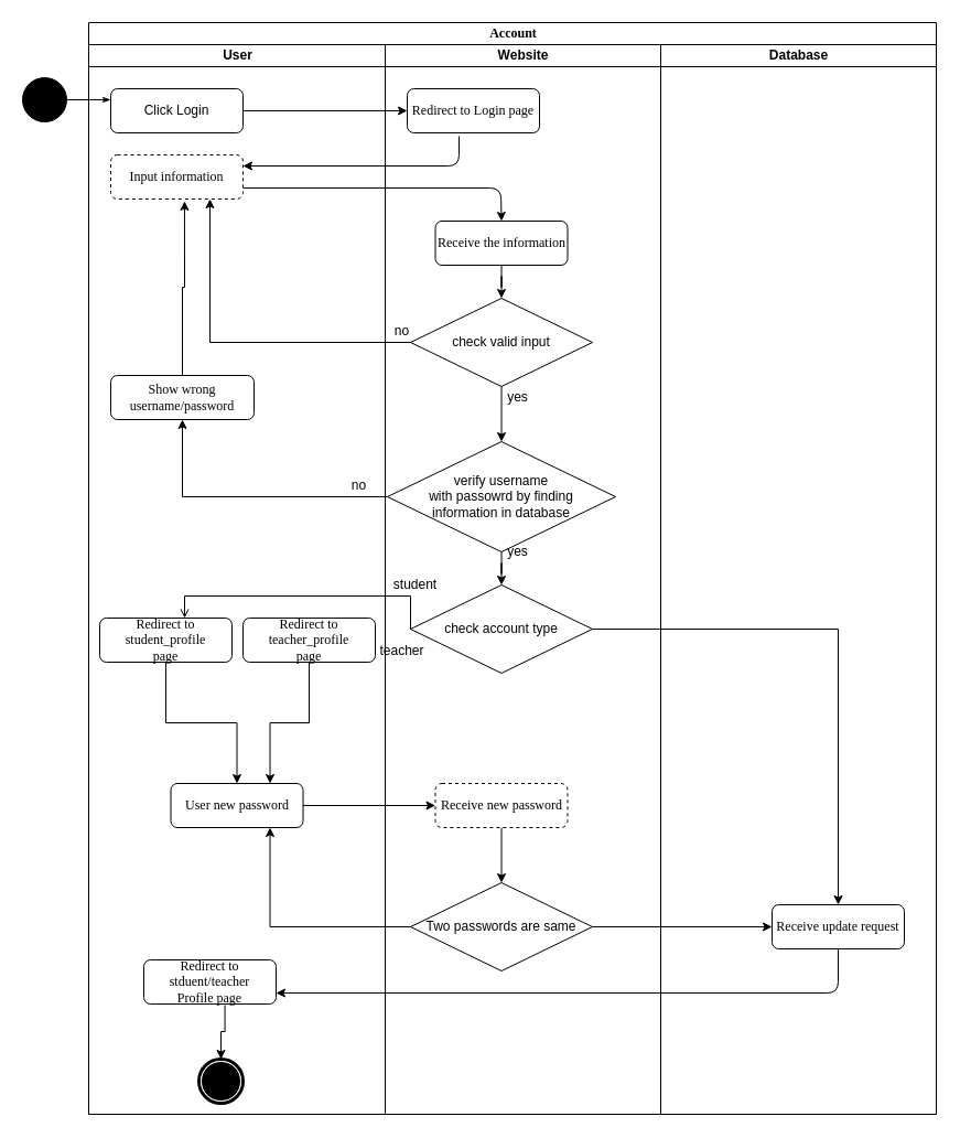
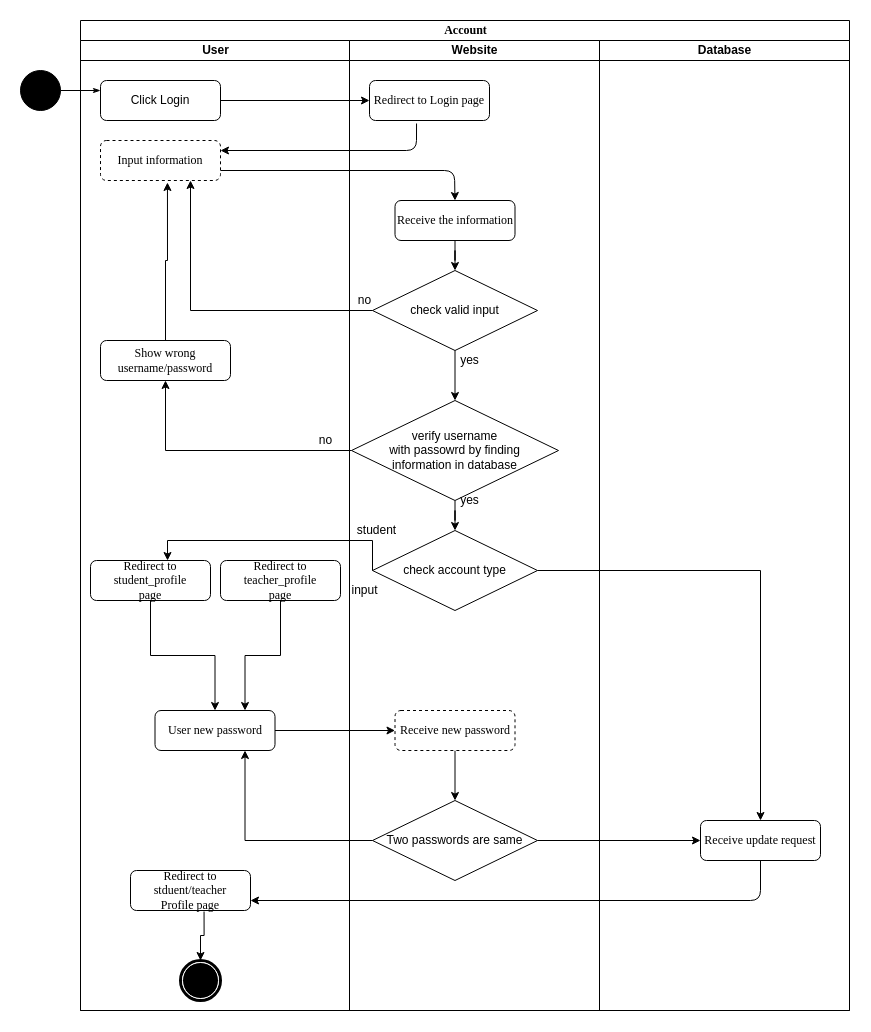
  <mxCell id="0" />
  <mxCell id="1" parent="0" />
  <mxCell id="2" value="Account" style="swimlane;html=1;childLayout=stackLayout;startSize=20;rounded=0;shadow=0;comic=0;labelBackgroundColor=none;strokeWidth=1;fontFamily=Verdana;fontSize=12;align=center;" parent="1" vertex="1"><mxGeometry x="80" y="20" width="769" height="990" as="geometry" /></mxCell>
  <mxCell id="3" value="User" style="swimlane;html=1;startSize=20;" parent="2" vertex="1"><mxGeometry y="20" width="269" height="970" as="geometry" /></mxCell>
  <mxCell id="4" value="&lt;span style=&quot;font-family: &amp;#34;verdana&amp;#34;&quot;&gt;Redirect to student_profile&lt;br&gt;page&lt;br&gt;&lt;/span&gt;" style="rounded=1;whiteSpace=wrap;html=1;" parent="3" vertex="1"><mxGeometry x="10" y="520" width="120" height="40" as="geometry" /></mxCell>
  <mxCell id="5" value="Click Login" style="rounded=1;whiteSpace=wrap;html=1;" parent="3" vertex="1"><mxGeometry x="20" y="40" width="120" height="40" as="geometry" /></mxCell>
  <mxCell id="6" value="&lt;span style=&quot;font-family: &amp;#34;verdana&amp;#34;&quot;&gt;Input information&lt;/span&gt;" style="rounded=1;whiteSpace=wrap;html=1;dashed=1;" parent="3" vertex="1"><mxGeometry x="20" y="100" width="120" height="40" as="geometry" /></mxCell>
  <mxCell id="7" style="edgeStyle=orthogonalEdgeStyle;rounded=0;orthogonalLoop=1;jettySize=auto;html=1;entryX=0.558;entryY=1.05;entryDx=0;entryDy=0;entryPerimeter=0;" edge="1" parent="3" source="8" target="6"><mxGeometry relative="1" as="geometry" /></mxCell>
  <mxCell id="8" value="&lt;span style=&quot;font-family: &amp;#34;verdana&amp;#34;&quot;&gt;Show wrong username/password&lt;/span&gt;" style="rounded=1;whiteSpace=wrap;html=1;" vertex="1" parent="3"><mxGeometry x="20" y="300" width="130" height="40" as="geometry" /></mxCell>
  <mxCell id="9" value="&lt;span style=&quot;font-family: &amp;#34;verdana&amp;#34;&quot;&gt;Redirect to stduent/teacher&lt;br&gt;Profile page&lt;br&gt;&lt;/span&gt;" style="rounded=1;whiteSpace=wrap;html=1;" parent="3" vertex="1"><mxGeometry x="50" y="830" width="120" height="40" as="geometry" /></mxCell>
  <mxCell id="10" value="" style="shape=mxgraph.bpmn.shape;html=1;verticalLabelPosition=bottom;labelBackgroundColor=#ffffff;verticalAlign=top;perimeter=ellipsePerimeter;outline=end;symbol=terminate;rounded=0;shadow=0;comic=0;strokeWidth=1;fontFamily=Verdana;fontSize=12;align=center;" parent="3" vertex="1"><mxGeometry x="100" y="920" width="40" height="40" as="geometry" /></mxCell>
  <mxCell id="11" style="edgeStyle=orthogonalEdgeStyle;rounded=0;orthogonalLoop=1;jettySize=auto;html=1;entryX=0.75;entryY=0;entryDx=0;entryDy=0;" edge="1" parent="3" source="13" target="12"><mxGeometry relative="1" as="geometry" /></mxCell>
  <mxCell id="12" value="&lt;span style=&quot;font-family: &amp;#34;verdana&amp;#34;&quot;&gt;User new password&lt;br&gt;&lt;/span&gt;" style="rounded=1;whiteSpace=wrap;html=1;" parent="3" vertex="1"><mxGeometry x="74.5" y="670" width="120" height="40" as="geometry" /></mxCell>
  <mxCell id="13" value="&lt;span style=&quot;font-family: &amp;#34;verdana&amp;#34;&quot;&gt;Redirect to teacher_profile&lt;br&gt;page&lt;br&gt;&lt;/span&gt;" style="rounded=1;whiteSpace=wrap;html=1;" vertex="1" parent="3"><mxGeometry x="140" y="520" width="120" height="40" as="geometry" /></mxCell>
  <mxCell id="14" value="no" style="text;html=1;align=center;verticalAlign=middle;resizable=0;points=[];autosize=1;" parent="3" vertex="1"><mxGeometry x="230" y="390" width="30" height="20" as="geometry" /></mxCell>
  <mxCell id="15" style="edgeStyle=orthogonalEdgeStyle;rounded=0;orthogonalLoop=1;jettySize=auto;html=1;entryX=0.5;entryY=0;entryDx=0;entryDy=0;exitX=0.613;exitY=1.025;exitDx=0;exitDy=0;exitPerimeter=0;" parent="3" source="9" target="10" edge="1"><mxGeometry relative="1" as="geometry"><mxPoint x="389" y="830" as="sourcePoint" /></mxGeometry></mxCell>
  <mxCell id="16" style="edgeStyle=orthogonalEdgeStyle;rounded=0;orthogonalLoop=1;jettySize=auto;html=1;entryX=0.5;entryY=0;entryDx=0;entryDy=0;" parent="3" source="4" target="12" edge="1"><mxGeometry relative="1" as="geometry" /></mxCell>
  <mxCell id="17" value="Website" style="swimlane;html=1;startSize=20;" parent="2" vertex="1"><mxGeometry x="269" y="20" width="250" height="970" as="geometry" /></mxCell>
- <mxCell id="18" value="teacher" style="text;html=1;align=center;verticalAlign=middle;resizable=0;points=[];autosize=1;" vertex="1" parent="17"><mxGeometry x="-15" y="540" width="60" height="20" as="geometry" /></mxCell>
+ <mxCell id="18" value="input" style="text;html=1;align=center;verticalAlign=middle;resizable=0;points=[];autosize=1;" vertex="1" parent="17"><mxGeometry x="-15" y="540" width="60" height="20" as="geometry" /></mxCell>
  <mxCell id="19" value="no" style="text;html=1;align=center;verticalAlign=middle;resizable=0;points=[];autosize=1;" parent="17" vertex="1"><mxGeometry y="250" width="30" height="20" as="geometry" /></mxCell>
  <mxCell id="20" value="student" style="text;html=1;align=center;verticalAlign=middle;resizable=0;points=[];autosize=1;" vertex="1" parent="17"><mxGeometry x="2" y="480" width="50" height="20" as="geometry" /></mxCell>
  <mxCell id="21" value="&lt;span style=&quot;font-family: &amp;#34;verdana&amp;#34;&quot;&gt;Redirect to Login page&lt;/span&gt;" style="rounded=1;whiteSpace=wrap;html=1;" parent="17" vertex="1"><mxGeometry x="20" y="40" width="120" height="40" as="geometry" /></mxCell>
  <mxCell id="22" value="check valid input" style="rhombus;whiteSpace=wrap;html=1;" parent="17" vertex="1"><mxGeometry x="23" y="230" width="165" height="80" as="geometry" /></mxCell>
  <mxCell id="23" style="edgeStyle=orthogonalEdgeStyle;rounded=0;orthogonalLoop=1;jettySize=auto;html=1;entryX=0.5;entryY=0;entryDx=0;entryDy=0;" parent="17" source="24" target="22" edge="1"><mxGeometry relative="1" as="geometry" /></mxCell>
  <mxCell id="24" value="&lt;span style=&quot;font-family: &amp;#34;verdana&amp;#34;&quot;&gt;Receive the information&lt;/span&gt;" style="rounded=1;whiteSpace=wrap;html=1;" parent="17" vertex="1"><mxGeometry x="45.5" y="160" width="120" height="40" as="geometry" /></mxCell>
  <mxCell id="25" style="edgeStyle=orthogonalEdgeStyle;rounded=0;orthogonalLoop=1;jettySize=auto;html=1;entryX=0.5;entryY=0;entryDx=0;entryDy=0;" parent="17" source="30" target="28" edge="1"><mxGeometry relative="1" as="geometry" /></mxCell>
  <mxCell id="26" style="edgeStyle=orthogonalEdgeStyle;rounded=0;orthogonalLoop=1;jettySize=auto;html=1;entryX=0.5;entryY=0;entryDx=0;entryDy=0;" edge="1" parent="17" source="27" target="31"><mxGeometry relative="1" as="geometry" /></mxCell>
  <mxCell id="27" value="verify username&lt;br&gt;with passowrd by finding&lt;br&gt;information in database" style="rhombus;whiteSpace=wrap;html=1;" parent="17" vertex="1"><mxGeometry x="2" y="360" width="207" height="100" as="geometry" /></mxCell>
  <mxCell id="28" value="Two passwords are same" style="rhombus;whiteSpace=wrap;html=1;" parent="17" vertex="1"><mxGeometry x="23" y="760" width="165" height="80" as="geometry" /></mxCell>
  <mxCell id="29" value="yes" style="text;html=1;align=center;verticalAlign=middle;resizable=0;points=[];autosize=1;" parent="17" vertex="1"><mxGeometry x="105" y="310" width="30" height="20" as="geometry" /></mxCell>
  <mxCell id="30" value="&lt;span style=&quot;font-family: &amp;#34;verdana&amp;#34;&quot;&gt;Receive new password&lt;br&gt;&lt;/span&gt;" style="rounded=1;whiteSpace=wrap;html=1;dashed=1;" parent="17" vertex="1"><mxGeometry x="45.5" y="670" width="120" height="40" as="geometry" /></mxCell>
  <mxCell id="31" value="check account type" style="rhombus;whiteSpace=wrap;html=1;" vertex="1" parent="17"><mxGeometry x="23" y="490" width="165" height="80" as="geometry" /></mxCell>
  <mxCell id="32" value="yes" style="text;html=1;align=center;verticalAlign=middle;resizable=0;points=[];autosize=1;" parent="17" vertex="1"><mxGeometry x="105" y="450" width="30" height="20" as="geometry" /></mxCell>
  <mxCell id="33" style="edgeStyle=orthogonalEdgeStyle;rounded=0;orthogonalLoop=1;jettySize=auto;html=1;entryX=0.5;entryY=0;entryDx=0;entryDy=0;exitX=0.5;exitY=1;exitDx=0;exitDy=0;" parent="17" source="22" target="27" edge="1"><mxGeometry relative="1" as="geometry"><mxPoint x="315" y="270" as="targetPoint" /></mxGeometry></mxCell>
  <mxCell id="34" value="Database" style="swimlane;html=1;startSize=20;" parent="2" vertex="1"><mxGeometry x="519" y="20" width="250" height="970" as="geometry" /></mxCell>
  <mxCell id="35" value="&lt;span style=&quot;font-family: &amp;#34;verdana&amp;#34;&quot;&gt;Receive update request&lt;br&gt;&lt;/span&gt;" style="rounded=1;whiteSpace=wrap;html=1;" parent="34" vertex="1"><mxGeometry x="101" y="780" width="120" height="40" as="geometry" /></mxCell>
  <mxCell id="36" style="edgeStyle=orthogonalEdgeStyle;rounded=0;orthogonalLoop=1;jettySize=auto;html=1;entryX=0;entryY=0.5;entryDx=0;entryDy=0;" parent="2" source="5" target="21" edge="1"><mxGeometry relative="1" as="geometry" /></mxCell>
  <mxCell id="37" value="" style="endArrow=classic;html=1;exitX=0.392;exitY=1.075;exitDx=0;exitDy=0;exitPerimeter=0;entryX=1;entryY=0.25;entryDx=0;entryDy=0;" parent="2" source="21" target="6" edge="1"><mxGeometry width="50" height="50" relative="1" as="geometry"><mxPoint x="330" y="270" as="sourcePoint" /><mxPoint x="380" y="220" as="targetPoint" /><Array as="points"><mxPoint x="336" y="130" /></Array></mxGeometry></mxCell>
  <mxCell id="38" value="" style="endArrow=classic;html=1;exitX=1;exitY=0.75;exitDx=0;exitDy=0;entryX=0.5;entryY=0;entryDx=0;entryDy=0;" parent="2" source="6" target="24" edge="1"><mxGeometry width="50" height="50" relative="1" as="geometry"><mxPoint x="330" y="270" as="sourcePoint" /><mxPoint x="380" y="220" as="targetPoint" /><Array as="points"><mxPoint x="374" y="150" /></Array></mxGeometry></mxCell>
  <mxCell id="39" style="edgeStyle=orthogonalEdgeStyle;rounded=0;orthogonalLoop=1;jettySize=auto;html=1;exitX=0;exitY=0.5;exitDx=0;exitDy=0;entryX=0.75;entryY=1;entryDx=0;entryDy=0;" parent="2" source="22" target="6" edge="1"><mxGeometry relative="1" as="geometry" /></mxCell>
  <mxCell id="40" style="edgeStyle=orthogonalEdgeStyle;rounded=0;orthogonalLoop=1;jettySize=auto;html=1;exitX=0;exitY=0.5;exitDx=0;exitDy=0;entryX=0.5;entryY=1;entryDx=0;entryDy=0;" parent="2" source="27" target="8" edge="1"><mxGeometry relative="1" as="geometry"><mxPoint x="292" y="470" as="sourcePoint" /><mxPoint x="80" y="360" as="targetPoint" /></mxGeometry></mxCell>
  <mxCell id="41" style="edgeStyle=orthogonalEdgeStyle;rounded=0;orthogonalLoop=1;jettySize=auto;html=1;entryX=0;entryY=0.5;entryDx=0;entryDy=0;" parent="2" source="12" target="30" edge="1"><mxGeometry relative="1" as="geometry" /></mxCell>
  <mxCell id="42" style="edgeStyle=orthogonalEdgeStyle;rounded=0;orthogonalLoop=1;jettySize=auto;html=1;entryX=0.75;entryY=1;entryDx=0;entryDy=0;" parent="2" source="28" target="12" edge="1"><mxGeometry relative="1" as="geometry" /></mxCell>
  <mxCell id="43" style="edgeStyle=orthogonalEdgeStyle;rounded=0;orthogonalLoop=1;jettySize=auto;html=1;entryX=0;entryY=0.5;entryDx=0;entryDy=0;" parent="2" source="28" target="35" edge="1"><mxGeometry relative="1" as="geometry" /></mxCell>
- <mxCell id="44" style="edgeStyle=orthogonalEdgeStyle;rounded=0;orthogonalLoop=1;jettySize=auto;html=1;entryX=0.642;entryY=0;entryDx=0;entryDy=0;entryPerimeter=0;exitX=0;exitY=0.5;exitDx=0;exitDy=0;endArrow=open;" edge="1" parent="2" source="31" target="4"><mxGeometry relative="1" as="geometry"><Array as="points"><mxPoint x="292" y="520" /><mxPoint x="87" y="520" /></Array></mxGeometry></mxCell>
+ <mxCell id="44" style="edgeStyle=orthogonalEdgeStyle;rounded=0;orthogonalLoop=1;jettySize=auto;html=1;entryX=0.642;entryY=0;entryDx=0;entryDy=0;entryPerimeter=0;exitX=0;exitY=0.5;exitDx=0;exitDy=0;" edge="1" parent="2" source="31" target="4"><mxGeometry relative="1" as="geometry"><Array as="points"><mxPoint x="292" y="520" /><mxPoint x="87" y="520" /></Array></mxGeometry></mxCell>
  <mxCell id="45" style="edgeStyle=orthogonalEdgeStyle;rounded=0;orthogonalLoop=1;jettySize=auto;html=1;" edge="1" parent="2" source="31" target="35"><mxGeometry relative="1" as="geometry" /></mxCell>
  <mxCell id="46" value="" style="endArrow=classic;html=1;entryX=1;entryY=0.75;entryDx=0;entryDy=0;exitX=0.5;exitY=1;exitDx=0;exitDy=0;" edge="1" parent="2" source="35" target="9"><mxGeometry width="50" height="50" relative="1" as="geometry"><mxPoint x="330" y="670" as="sourcePoint" /><mxPoint x="380" y="620" as="targetPoint" /><Array as="points"><mxPoint x="680" y="880" /></Array></mxGeometry></mxCell>
  <mxCell id="47" value="" style="ellipse;whiteSpace=wrap;html=1;rounded=0;shadow=0;comic=0;labelBackgroundColor=none;strokeWidth=1;fillColor=#000000;fontFamily=Verdana;fontSize=12;align=center;" parent="1" vertex="1"><mxGeometry x="20" y="70" width="40" height="40" as="geometry" /></mxCell>
  <mxCell id="48" style="edgeStyle=orthogonalEdgeStyle;rounded=0;html=1;labelBackgroundColor=none;startArrow=none;startFill=0;startSize=5;endArrow=classicThin;endFill=1;endSize=5;jettySize=auto;orthogonalLoop=1;strokeWidth=1;fontFamily=Verdana;fontSize=12;entryX=0;entryY=0.25;entryDx=0;entryDy=0;" parent="1" source="47" target="5" edge="1"><mxGeometry relative="1" as="geometry"><mxPoint x="100" y="90" as="targetPoint" /></mxGeometry></mxCell>
